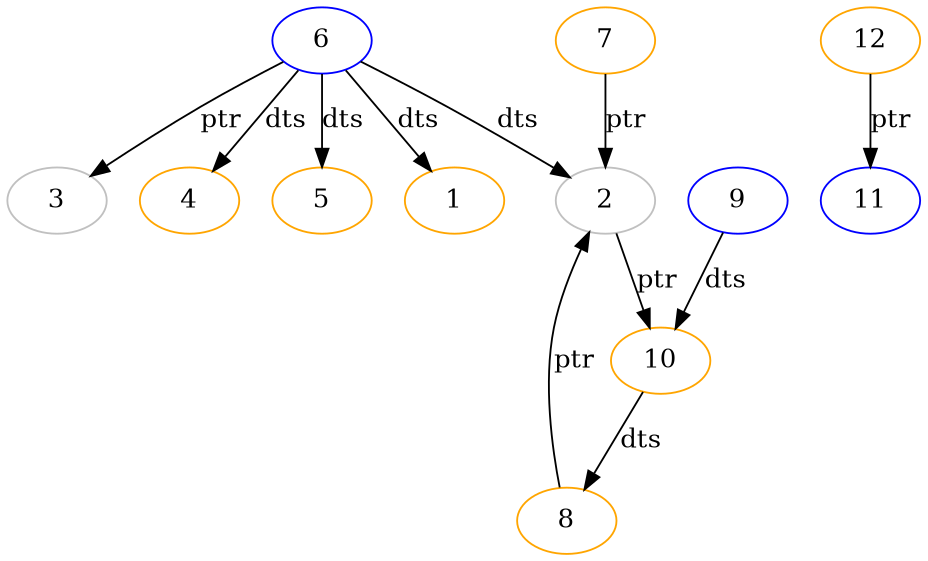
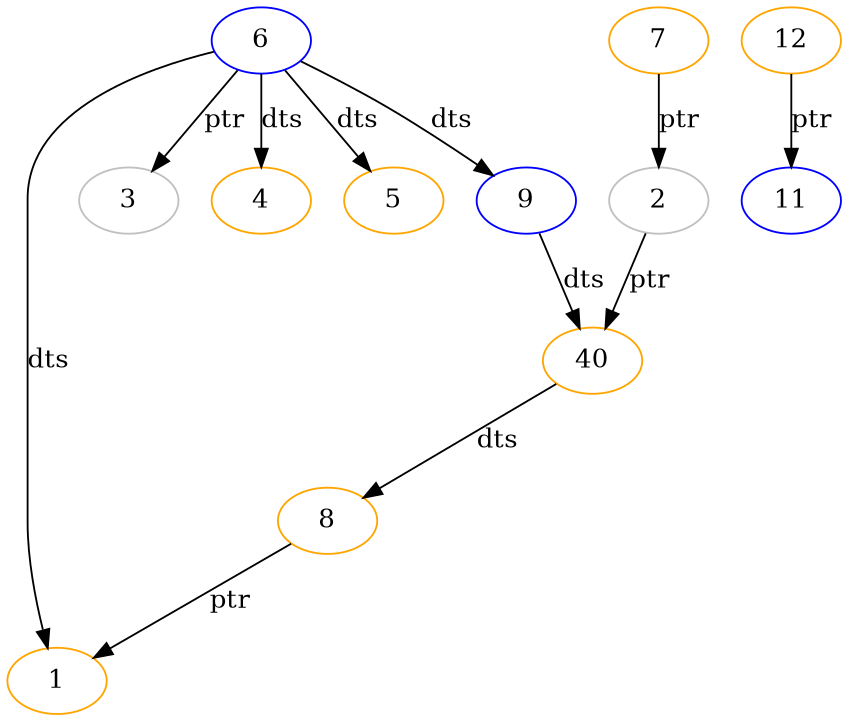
  strict digraph {
    node [color=orange]
    edge [weight=1]
    1 ["node"="PN(0x1)"]
    2 [color=grey "node"="VN(0x2)"]
-   10 ["node"="PN(0xa)"]
+   10 ["node"="PN(0xa)" label=40]
    3 [color=grey "node"="VN(0x3)"]
    4 ["node"="PN(0x4)"]
    5 ["node"="PN(0x5)"]
    6 [color=blue "node"="DTN(0x6)"]
    7 ["node"="PN(0x7)"]
    8 ["node"="PN(0x8)"]
    9 [color=blue "node"="DTN(0x9)"]
    11 [color=blue "node"="PN(0xb)"]
    12 ["node"="PN(0xc)"]
    2 -> 10 [label=ptr weight=2]
    10 -> 8 [label=dts]
    6 -> 1 [label=dts]
-   6 -> 2 [label=dts]
+   6 -> 9 [label=dts]
    6 -> 3 [label=ptr]
    6 -> 4 [label=dts]
    6 -> 5 [label=dts]
    7 -> 2 [label=ptr weight=5]
-   8 -> 2 [label=ptr]
+   8 -> 1 [label=ptr]
    9 -> 10 [label=dts]
    12 -> 11 [label=ptr]
  }
